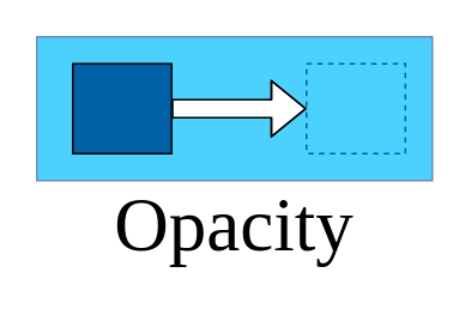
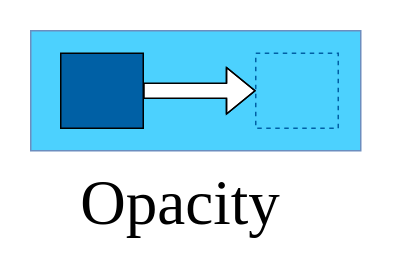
  <mxCell id="0" />
  <mxCell id="1" parent="0" />
  <mxCell id="2" value="" style="rounded=0;whiteSpace=wrap;html=1;fillColor=#4cd1fe;strokeColor=#6c8ebf;" parent="1" vertex="1"><mxGeometry x="20" y="20" width="220" height="80" as="geometry" /></mxCell>
  <mxCell id="3" value="" style="edgeStyle=orthogonalEdgeStyle;rounded=0;orthogonalLoop=1;jettySize=auto;html=1;shape=flexArrow;fillColor=#FFFFFF;" parent="1" source="4" edge="1"><mxGeometry relative="1" as="geometry"><mxPoint x="170" y="60" as="targetPoint" /></mxGeometry></mxCell>
  <mxCell id="4" value="" style="rounded=0;whiteSpace=wrap;html=1;fillColor=#0060A5;strokeColor=#000000;" parent="1" vertex="1"><mxGeometry x="40" y="35" width="55" height="50" as="geometry" /></mxCell>
- <mxCell id="5" value="&lt;font style=&quot;font-size: 42px&quot; face=&quot;Verdana&quot;&gt;Opacity&lt;/font&gt;" style="text;html=1;strokeColor=none;fillColor=none;align=center;verticalAlign=middle;whiteSpace=wrap;rounded=0;" parent="1" vertex="1"><mxGeometry x="40" y="100" width="180" height="50" as="geometry" /></mxCell>
+ <mxCell id="5" value="&lt;font style=&quot;font-size: 42px&quot; face=&quot;Verdana&quot;&gt;Opacity&lt;/font&gt;" style="text;html=1;strokeColor=none;fillColor=none;align=center;verticalAlign=middle;whiteSpace=wrap;rounded=0;" parent="1" vertex="1"><mxGeometry x="30" y="110" width="180" height="50" as="geometry" /></mxCell>
  <mxCell id="6" value="" style="rounded=0;whiteSpace=wrap;html=1;fillColor=none;strokeColor=#0060A5;dashed=1;" vertex="1" parent="1"><mxGeometry x="170" y="35" width="55" height="50" as="geometry" /></mxCell>
